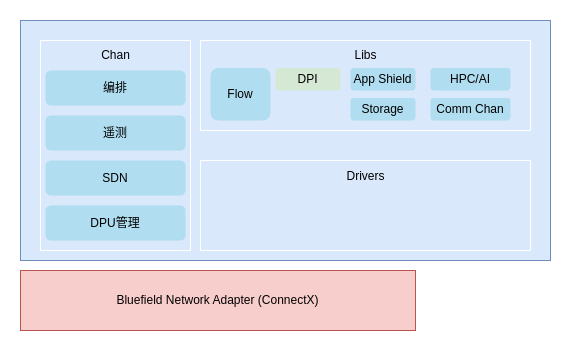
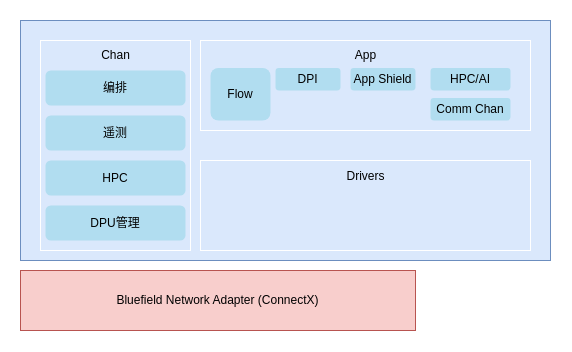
  <mxCell id="0" />
  <mxCell id="1" parent="0" />
  <mxCell id="2" value="Bluefield Network Adapter (ConnectX)" style="rounded=0;whiteSpace=wrap;html=1;fillColor=#f8cecc;strokeColor=#b85450;" vertex="1" parent="1"><mxGeometry x="20" y="270" width="395" height="60" as="geometry" /></mxCell>
  <mxCell id="3" value="" style="rounded=0;whiteSpace=wrap;html=1;fillColor=#dae8fc;strokeColor=#6c8ebf;" vertex="1" parent="1"><mxGeometry x="20" y="20" width="530" height="240" as="geometry" /></mxCell>
  <mxCell id="4" value="" style="rounded=0;whiteSpace=wrap;html=1;fillColor=none;strokeColor=#ffffff;" vertex="1" parent="1"><mxGeometry x="40" y="40" width="150" height="210" as="geometry" /></mxCell>
  <mxCell id="5" value="" style="rounded=0;whiteSpace=wrap;html=1;fillColor=none;strokeColor=#ffffff;" vertex="1" parent="1"><mxGeometry x="200" y="160" width="330" height="90" as="geometry" /></mxCell>
  <mxCell id="6" value="" style="rounded=0;whiteSpace=wrap;html=1;fillColor=none;strokeColor=#ffffff;" vertex="1" parent="1"><mxGeometry x="200" y="40" width="330" height="90" as="geometry" /></mxCell>
  <mxCell id="7" value="Chan" style="text;html=1;align=center;verticalAlign=middle;resizable=0;points=[];autosize=1;strokeColor=none;fillColor=none;" vertex="1" parent="1"><mxGeometry x="80" y="40" width="70" height="30" as="geometry" /></mxCell>
  <mxCell id="8" value="Drivers" style="text;html=1;align=center;verticalAlign=middle;resizable=0;points=[];autosize=1;strokeColor=none;fillColor=none;" vertex="1" parent="1"><mxGeometry x="335" y="161" width="60" height="30" as="geometry" /></mxCell>
- <mxCell id="9" value="Libs" style="text;html=1;align=center;verticalAlign=middle;resizable=0;points=[];autosize=1;strokeColor=none;fillColor=none;" vertex="1" parent="1"><mxGeometry x="340" y="40" width="50" height="30" as="geometry" /></mxCell>
+ <mxCell id="9" value="App" style="text;html=1;align=center;verticalAlign=middle;resizable=0;points=[];autosize=1;strokeColor=none;fillColor=none;" vertex="1" parent="1"><mxGeometry x="340" y="40" width="50" height="30" as="geometry" /></mxCell>
  <mxCell id="10" value="编排" style="rounded=1;whiteSpace=wrap;html=1;fillColor=#b1ddf0;strokeColor=none;" vertex="1" parent="1"><mxGeometry x="45" y="70" width="140" height="35" as="geometry" /></mxCell>
  <mxCell id="11" value="遥测" style="rounded=1;whiteSpace=wrap;html=1;fillColor=#b1ddf0;strokeColor=none;" vertex="1" parent="1"><mxGeometry x="45" y="115" width="140" height="35" as="geometry" /></mxCell>
- <mxCell id="12" value="SDN" style="rounded=1;whiteSpace=wrap;html=1;fillColor=#b1ddf0;strokeColor=none;" vertex="1" parent="1"><mxGeometry x="45" y="160" width="140" height="35" as="geometry" /></mxCell>
+ <mxCell id="12" value="HPC" style="rounded=1;whiteSpace=wrap;html=1;fillColor=#b1ddf0;strokeColor=none;" vertex="1" parent="1"><mxGeometry x="45" y="160" width="140" height="35" as="geometry" /></mxCell>
  <mxCell id="13" value="DPU管理" style="rounded=1;whiteSpace=wrap;html=1;fillColor=#b1ddf0;strokeColor=none;" vertex="1" parent="1"><mxGeometry x="45" y="205" width="140" height="35" as="geometry" /></mxCell>
  <mxCell id="14" value="Flow" style="rounded=1;whiteSpace=wrap;html=1;fillColor=#b1ddf0;strokeColor=none;" vertex="1" parent="1"><mxGeometry x="210" y="67.5" width="60" height="52.5" as="geometry" /></mxCell>
- <mxCell id="15" value="DPI" style="rounded=1;whiteSpace=wrap;html=1;fillColor=#d5e8d4;strokeColor=none;" vertex="1" parent="1"><mxGeometry x="275" y="67.5" width="65" height="22.5" as="geometry" /></mxCell>
+ <mxCell id="15" value="DPI" style="rounded=1;whiteSpace=wrap;html=1;fillColor=#b1ddf0;strokeColor=none;" vertex="1" parent="1"><mxGeometry x="275" y="67.5" width="65" height="22.5" as="geometry" /></mxCell>
  <mxCell id="16" value="App Shield" style="rounded=1;whiteSpace=wrap;html=1;fillColor=#b1ddf0;strokeColor=none;" vertex="1" parent="1"><mxGeometry x="350" y="67.5" width="65" height="22.5" as="geometry" /></mxCell>
- <mxCell id="17" value="Storage" style="rounded=1;whiteSpace=wrap;html=1;fillColor=#b1ddf0;strokeColor=none;" vertex="1" parent="1"><mxGeometry x="350" y="97.5" width="65" height="22.5" as="geometry" /></mxCell>
  <mxCell id="18" value="HPC/AI" style="rounded=1;whiteSpace=wrap;html=1;fillColor=#b1ddf0;strokeColor=none;" vertex="1" parent="1"><mxGeometry x="430" y="67.5" width="80" height="22.5" as="geometry" /></mxCell>
  <mxCell id="19" value="Comm Chan" style="rounded=1;whiteSpace=wrap;html=1;fillColor=#b1ddf0;strokeColor=none;" vertex="1" parent="1"><mxGeometry x="430" y="97.5" width="80" height="22.5" as="geometry" /></mxCell>
